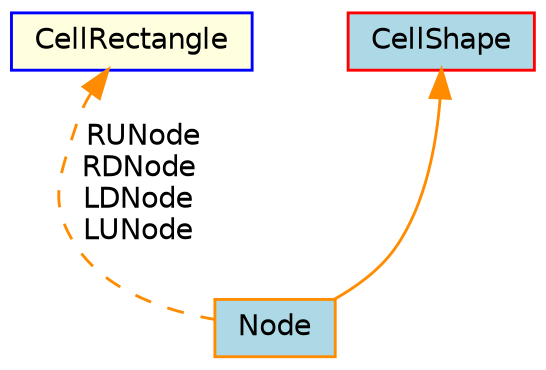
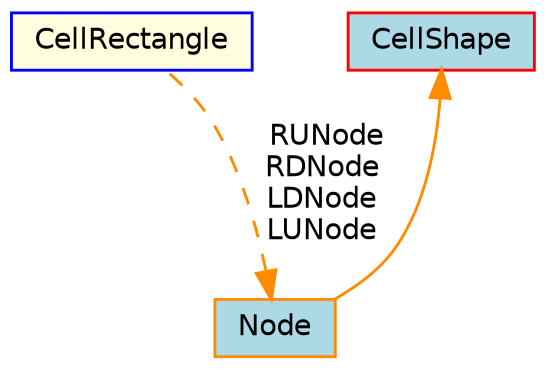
  digraph {
    node [fillcolor=lightblue fontname=Helvetica fontsize=10 shape=record style=filled]
    edge [color=darkorange dir=back fontname=Helvetica fontsize=10 labelfontname=Helvetica labelfontsize=10]
    n1 [color=blue fillcolor=lightyellow fontcolor=black height=0.2 label=CellRectangle width=0.4]
    n2 [color=red height=0.2 label=CellShape width=0.4]
    n3 [color=darkorange height=0.2 label="Node" width=0.4]
    n2 -> n3 [style=solid]
-   n1 -> n3 [label=" RUNode\nRDNode\nLDNode\nLUNode" style=dashed]
+   n3 -> n1 [label=" RUNode\nRDNode\nLDNode\nLUNode" style=dashed]
  }
